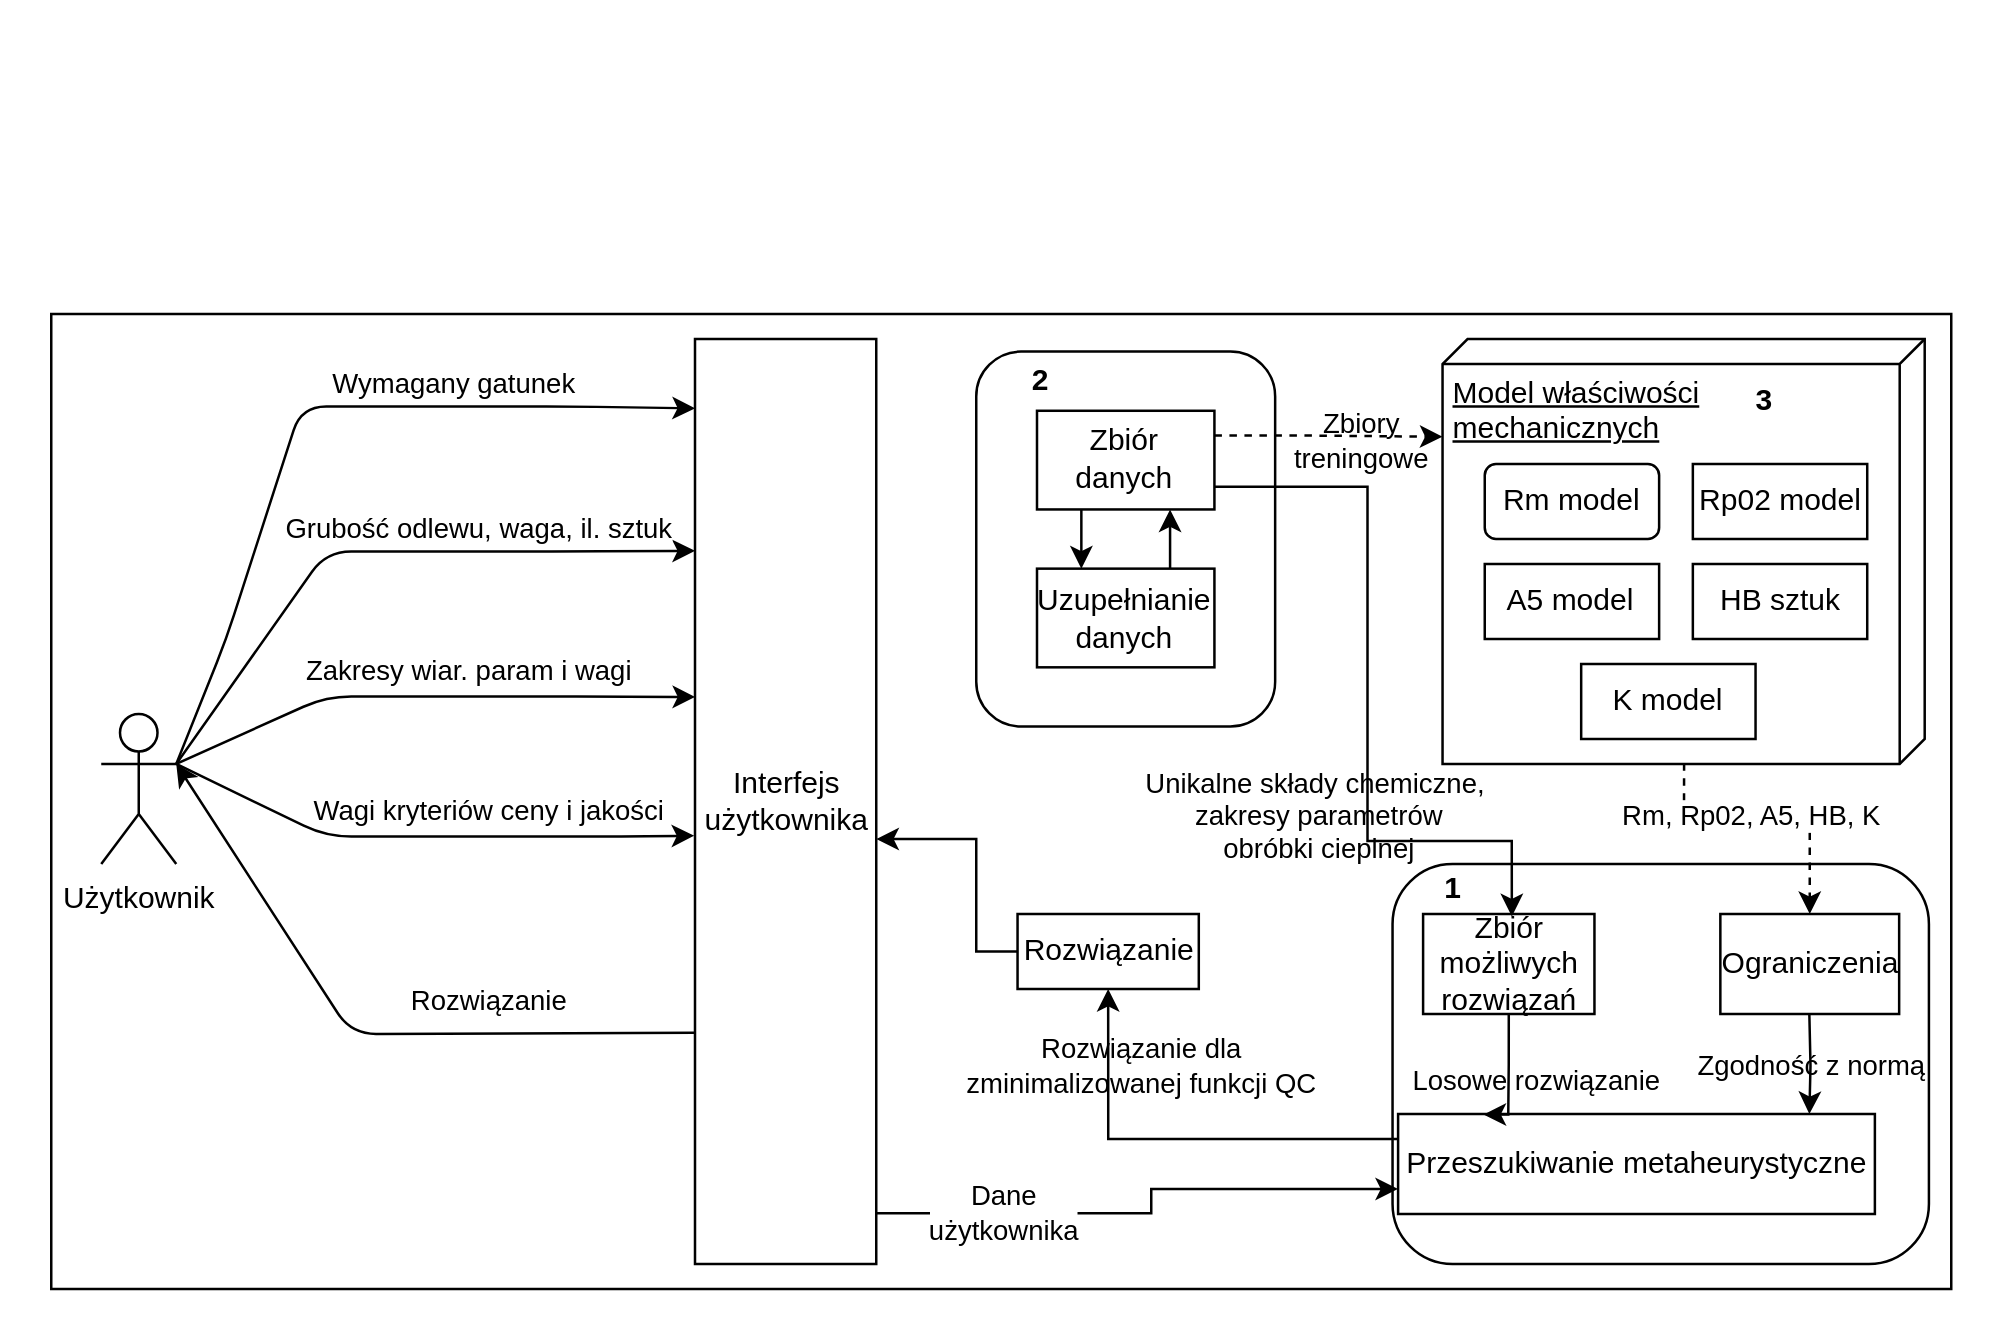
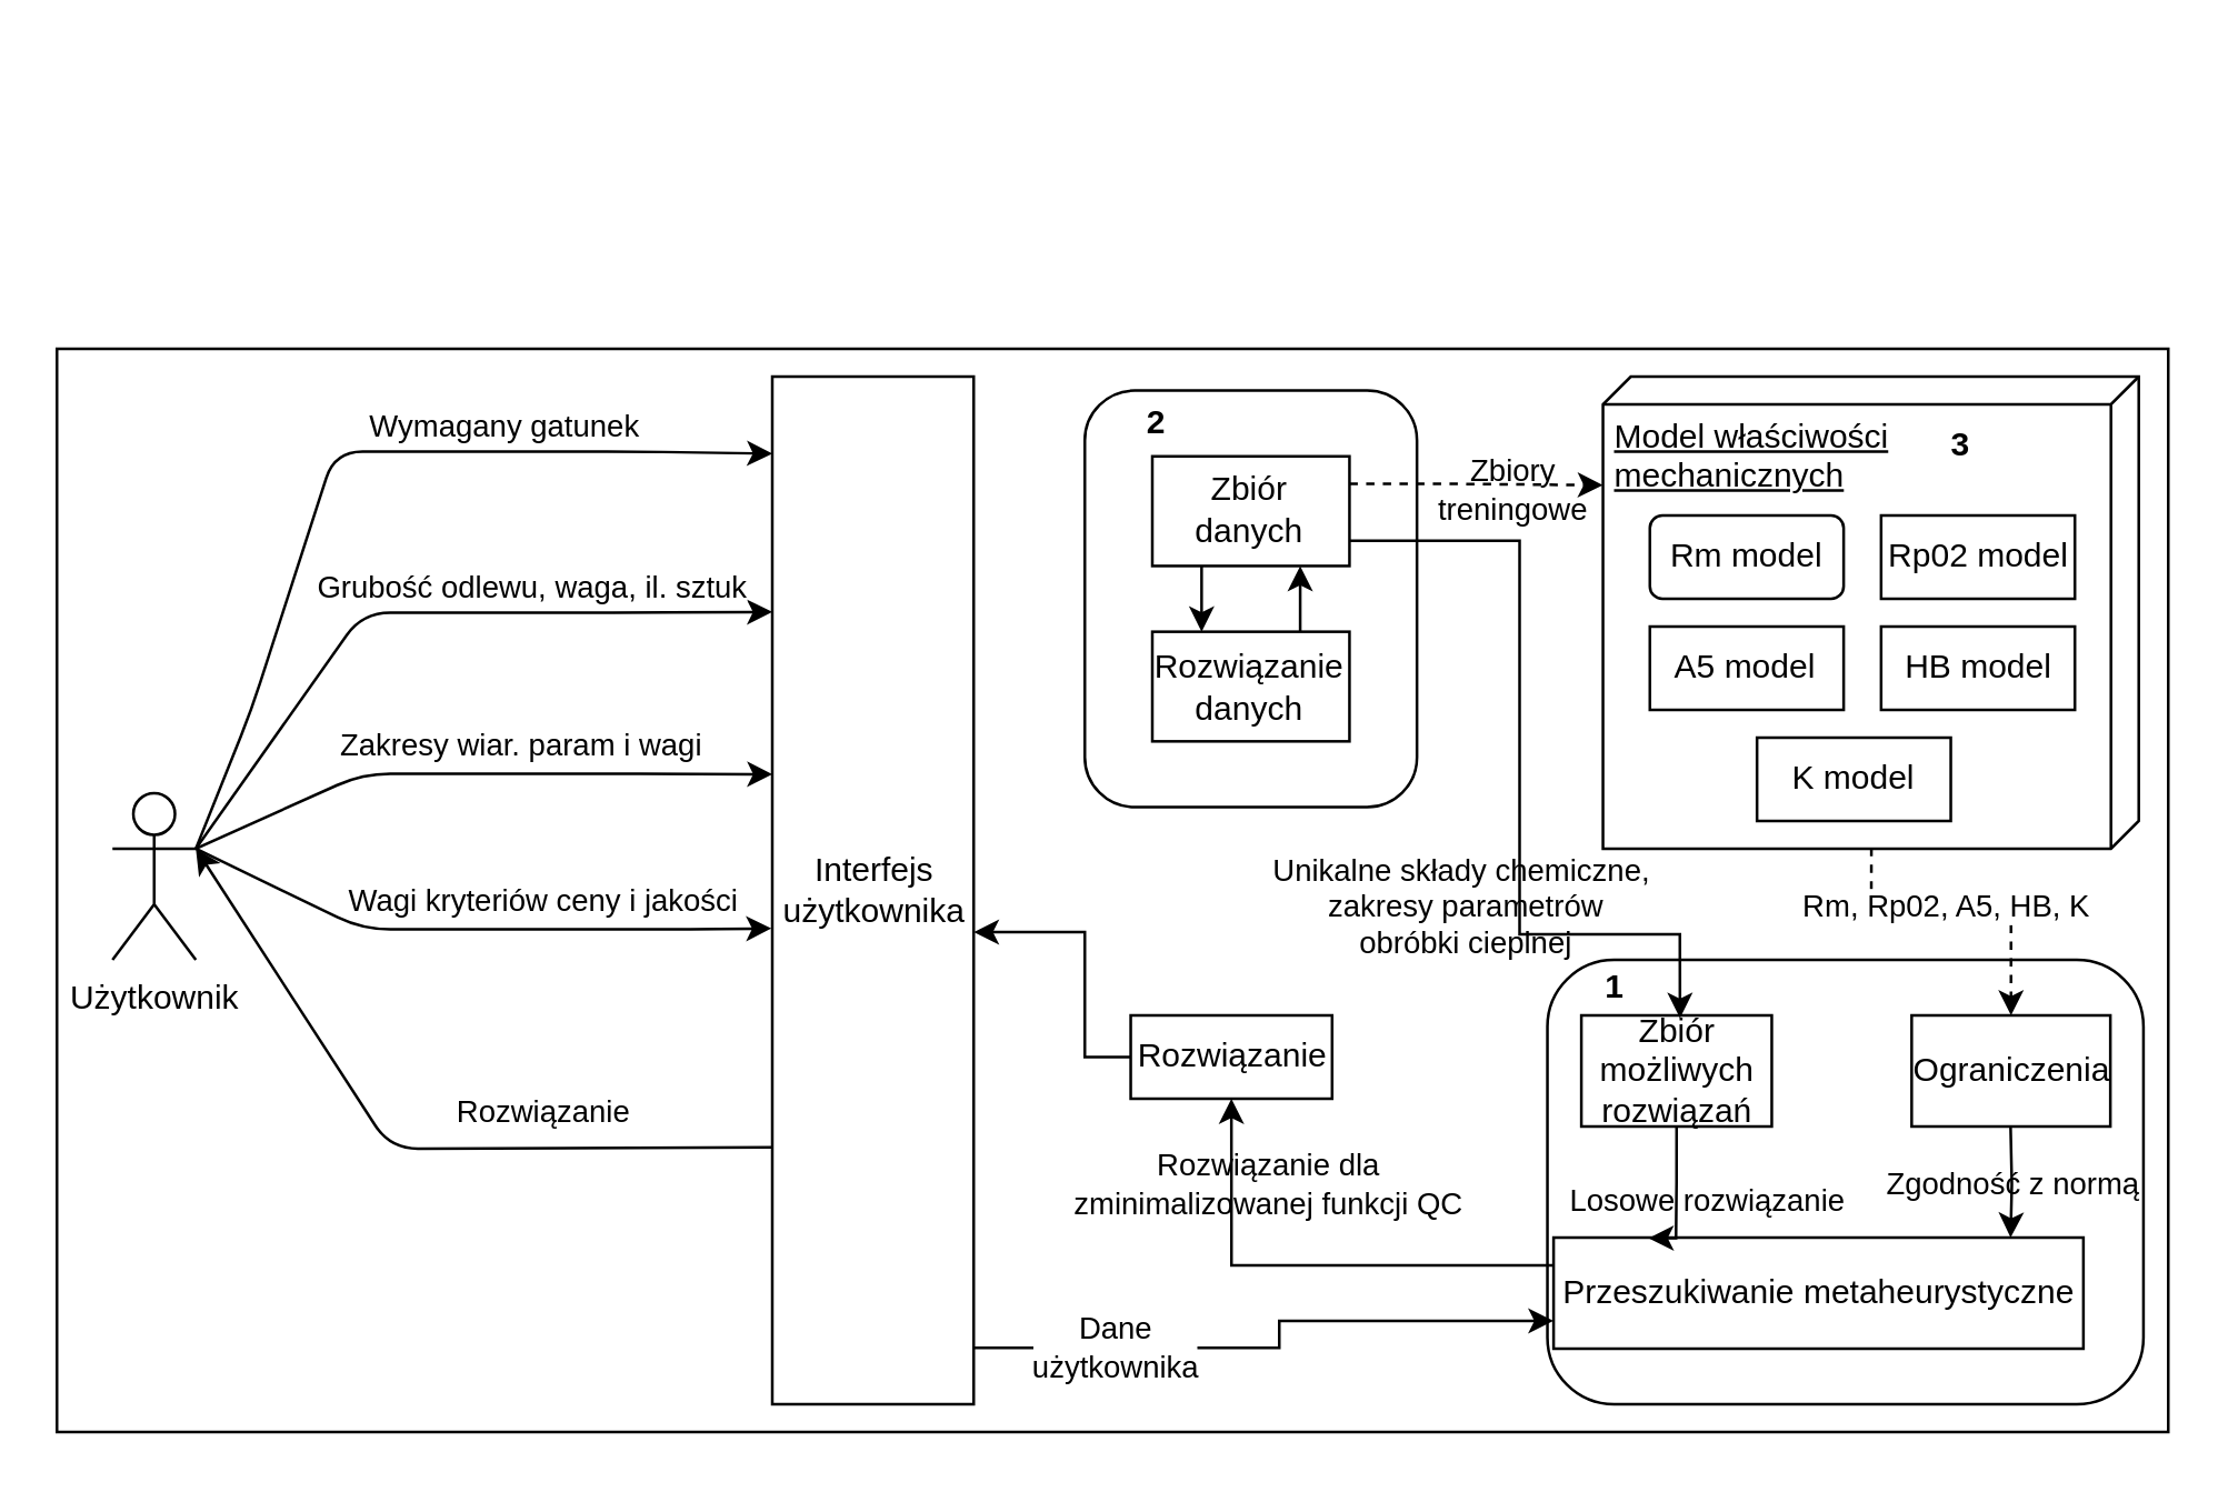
  <mxCell id="0" />
  <mxCell id="1" parent="0" />
  <mxCell id="2" value="" style="rounded=0;whiteSpace=wrap;html=1;labelBackgroundColor=#ffffff;" vertex="1" parent="1"><mxGeometry x="20" y="125" width="760" height="390" as="geometry" /></mxCell>
  <mxCell id="3" value="Użytkownik" style="shape=umlActor;verticalLabelPosition=bottom;labelBackgroundColor=#ffffff;verticalAlign=top;html=1;outlineConnect=0;" parent="1" vertex="1"><mxGeometry x="40" y="285" width="30" height="60" as="geometry" /></mxCell>
  <mxCell id="4" value="Interfejs użytkownika" style="rounded=0;whiteSpace=wrap;html=1;" parent="1" vertex="1"><mxGeometry x="277.5" y="135" width="72.5" height="370" as="geometry" /></mxCell>
  <mxCell id="5" value="" style="endArrow=classic;html=1;exitX=1;exitY=0.333;exitDx=0;exitDy=0;exitPerimeter=0;entryX=0;entryY=0.075;entryDx=0;entryDy=0;entryPerimeter=0;" parent="1" source="3" target="4" edge="1"><mxGeometry width="50" height="50" relative="1" as="geometry"><mxPoint x="107.5" y="185" as="sourcePoint" /><mxPoint x="442.5" y="245" as="targetPoint" /><Array as="points"><mxPoint x="90" y="255" /><mxPoint x="120" y="162" /><mxPoint x="190" y="162" /><mxPoint x="228" y="162" /></Array></mxGeometry></mxCell>
  <mxCell id="6" value="Wymagany gatunek" style="edgeLabel;html=1;align=center;verticalAlign=middle;resizable=0;points=[];" parent="5" vertex="1" connectable="0"><mxGeometry x="0.088" y="1" relative="1" as="geometry"><mxPoint x="43.57" y="-8.72" as="offset" /></mxGeometry></mxCell>
  <mxCell id="7" value="" style="endArrow=classic;html=1;entryX=0;entryY=0.229;entryDx=0;entryDy=0;entryPerimeter=0;exitX=1;exitY=0.333;exitDx=0;exitDy=0;exitPerimeter=0;" parent="1" target="4" edge="1" source="3"><mxGeometry width="50" height="50" relative="1" as="geometry"><mxPoint x="120" y="265" as="sourcePoint" /><mxPoint x="371.5" y="85" as="targetPoint" /><Array as="points"><mxPoint x="130" y="220" /><mxPoint x="230" y="220" /></Array></mxGeometry></mxCell>
  <mxCell id="8" value="Grubość odlewu, waga, il. sztuk" style="edgeLabel;html=1;align=center;verticalAlign=middle;resizable=0;points=[];" parent="7" vertex="1" connectable="0"><mxGeometry x="0.533" y="-2" relative="1" as="geometry"><mxPoint x="-28.29" y="-12.0" as="offset" /></mxGeometry></mxCell>
  <mxCell id="9" value="" style="endArrow=classic;html=1;entryX=0.001;entryY=0.387;entryDx=0;entryDy=0;entryPerimeter=0;exitX=1;exitY=0.333;exitDx=0;exitDy=0;exitPerimeter=0;" parent="1" target="4" edge="1" source="3"><mxGeometry width="50" height="50" relative="1" as="geometry"><mxPoint x="100" y="305" as="sourcePoint" /><mxPoint x="375.708" y="245" as="targetPoint" /><Array as="points"><mxPoint x="130" y="278" /><mxPoint x="180" y="278" /><mxPoint x="220" y="278" /></Array></mxGeometry></mxCell>
  <mxCell id="10" value="Zakresy wiar. param i wagi" style="edgeLabel;html=1;align=center;verticalAlign=middle;resizable=0;points=[];" parent="9" vertex="1" connectable="0"><mxGeometry x="-0.25" y="2" relative="1" as="geometry"><mxPoint x="42.11" y="-8.21" as="offset" /></mxGeometry></mxCell>
  <mxCell id="11" value="" style="endArrow=classic;html=1;entryX=-0.004;entryY=0.537;entryDx=0;entryDy=0;entryPerimeter=0;exitX=1;exitY=0.333;exitDx=0;exitDy=0;exitPerimeter=0;" parent="1" edge="1" target="4" source="3"><mxGeometry width="50" height="50" relative="1" as="geometry"><mxPoint x="110" y="305" as="sourcePoint" /><mxPoint x="257.5" y="245" as="targetPoint" /><Array as="points"><mxPoint x="130" y="334" /><mxPoint x="170" y="334" /><mxPoint x="248" y="334" /></Array></mxGeometry></mxCell>
  <mxCell id="12" value="Wagi kryteriów ceny i jakości" style="edgeLabel;html=1;align=center;verticalAlign=middle;resizable=0;points=[];" parent="11" vertex="1" connectable="0"><mxGeometry x="-0.059" y="-1" relative="1" as="geometry"><mxPoint x="29.94" y="-12" as="offset" /></mxGeometry></mxCell>
  <mxCell id="13" style="edgeStyle=orthogonalEdgeStyle;rounded=0;orthogonalLoop=1;jettySize=auto;html=1;exitX=0;exitY=0.5;exitDx=0;exitDy=0;" parent="1" source="14" target="4" edge="1"><mxGeometry relative="1" as="geometry"><Array as="points"><mxPoint x="390" y="380" /><mxPoint x="390" y="335" /></Array></mxGeometry></mxCell>
  <mxCell id="14" value="Rozwiązanie" style="rounded=0;whiteSpace=wrap;html=1;" parent="1" vertex="1"><mxGeometry x="406.52" y="365" width="72.5" height="30" as="geometry" /></mxCell>
  <mxCell id="15" value="" style="endArrow=classic;html=1;exitX=0;exitY=0.75;exitDx=0;exitDy=0;entryX=1;entryY=0.333;entryDx=0;entryDy=0;entryPerimeter=0;" parent="1" edge="1" target="3" source="4"><mxGeometry width="50" height="50" relative="1" as="geometry"><mxPoint x="207.5" y="245" as="sourcePoint" /><mxPoint x="140" y="365" as="targetPoint" /><Array as="points"><mxPoint x="140" y="413" /></Array></mxGeometry></mxCell>
  <mxCell id="16" value="Rozwiązanie" style="edgeLabel;html=1;align=center;verticalAlign=middle;resizable=0;points=[];" parent="15" vertex="1" connectable="0"><mxGeometry x="0.049" y="2" relative="1" as="geometry"><mxPoint x="57.61" y="-12" as="offset" /></mxGeometry></mxCell>
  <mxCell id="17" value="" style="group" parent="1" vertex="1" connectable="0"><mxGeometry x="460" y="20" width="250" height="270" as="geometry" /></mxCell>
  <mxCell id="18" value="" style="group" parent="17" vertex="1" connectable="0"><mxGeometry x="-70.002" y="120.034" width="119.565" height="149.966" as="geometry" /></mxCell>
  <mxCell id="19" value="" style="rounded=1;whiteSpace=wrap;html=1;" parent="18" vertex="1"><mxGeometry width="119.565" height="149.966" as="geometry" /></mxCell>
  <mxCell id="20" value="Zbiór danych" style="rounded=0;whiteSpace=wrap;html=1;" parent="18" vertex="1"><mxGeometry x="24.304" y="23.679" width="70.966" height="39.465" as="geometry" /></mxCell>
  <mxCell id="21" style="edgeStyle=orthogonalEdgeStyle;rounded=0;orthogonalLoop=1;jettySize=auto;html=1;exitX=0.75;exitY=0;exitDx=0;exitDy=0;entryX=0.75;entryY=1;entryDx=0;entryDy=0;" parent="18" source="22" target="20" edge="1"><mxGeometry relative="1" as="geometry" /></mxCell>
- <mxCell id="22" value="Uzupełnianie danych" style="rounded=0;whiteSpace=wrap;html=1;" parent="18" vertex="1"><mxGeometry x="24.304" y="86.822" width="70.966" height="39.465" as="geometry" /></mxCell>
+ <mxCell id="22" value="Rozwiązanie danych" style="rounded=0;whiteSpace=wrap;html=1;" parent="18" vertex="1"><mxGeometry x="24.304" y="86.822" width="70.966" height="39.465" as="geometry" /></mxCell>
  <mxCell id="23" style="edgeStyle=orthogonalEdgeStyle;rounded=0;orthogonalLoop=1;jettySize=auto;html=1;exitX=0.25;exitY=1;exitDx=0;exitDy=0;entryX=0.25;entryY=0;entryDx=0;entryDy=0;" parent="18" source="20" target="22" edge="1"><mxGeometry relative="1" as="geometry" /></mxCell>
  <mxCell id="24" style="edgeStyle=orthogonalEdgeStyle;rounded=0;orthogonalLoop=1;jettySize=auto;html=1;exitX=0.5;exitY=1;exitDx=0;exitDy=0;" parent="18" source="20" target="20" edge="1"><mxGeometry relative="1" as="geometry" /></mxCell>
  <mxCell id="25" value="&lt;b&gt;2&lt;/b&gt;" style="text;html=1;strokeColor=none;fillColor=none;align=center;verticalAlign=middle;whiteSpace=wrap;rounded=0;" parent="18" vertex="1"><mxGeometry x="10.362" y="4.357" width="31.884" height="15.786" as="geometry" /></mxCell>
  <mxCell id="26" style="edgeStyle=orthogonalEdgeStyle;rounded=0;orthogonalLoop=1;jettySize=auto;html=1;exitX=1;exitY=0.25;exitDx=0;exitDy=0;entryX=0.23;entryY=1;entryDx=0;entryDy=0;entryPerimeter=0;dashed=1;" parent="1" source="20" target="41" edge="1"><mxGeometry relative="1" as="geometry"><mxPoint x="556.52" y="174" as="targetPoint" /><Array as="points"><mxPoint x="520.52" y="174" /></Array></mxGeometry></mxCell>
  <mxCell id="27" value="Zbiory &lt;br&gt;treningowe" style="edgeLabel;html=1;align=center;verticalAlign=middle;resizable=0;points=[];labelBackgroundColor=none;" parent="26" vertex="1" connectable="0"><mxGeometry x="0.24" y="2" relative="1" as="geometry"><mxPoint x="0.95" y="3.22" as="offset" /></mxGeometry></mxCell>
  <mxCell id="28" value="" style="group" parent="1" vertex="1" connectable="0"><mxGeometry x="556.521" y="345" width="214.554" height="160" as="geometry" /></mxCell>
  <mxCell id="29" value="" style="rounded=1;whiteSpace=wrap;html=1;" parent="28" vertex="1"><mxGeometry width="214.554" height="160" as="geometry" /></mxCell>
  <mxCell id="30" value="Zbiór możliwych rozwiązań" style="rounded=0;whiteSpace=wrap;html=1;" parent="28" vertex="1"><mxGeometry x="12.219" y="20" width="68.538" height="40" as="geometry" /></mxCell>
  <mxCell id="31" value="Ograniczenia" style="rounded=0;whiteSpace=wrap;html=1;" parent="28" vertex="1"><mxGeometry x="131.116" y="20" width="71.518" height="40" as="geometry" /></mxCell>
  <mxCell id="32" value="&lt;b&gt;1&lt;/b&gt;" style="text;html=1;strokeColor=none;fillColor=none;align=center;verticalAlign=middle;whiteSpace=wrap;rounded=0;" parent="28" vertex="1"><mxGeometry x="12.218" width="23.839" height="20" as="geometry" /></mxCell>
  <mxCell id="33" value="Przeszukiwanie metaheurystyczne" style="rounded=0;whiteSpace=wrap;html=1;" parent="28" vertex="1"><mxGeometry x="2.219" y="100" width="190.714" height="40" as="geometry" /></mxCell>
  <mxCell id="34" style="edgeStyle=orthogonalEdgeStyle;rounded=0;orthogonalLoop=1;jettySize=auto;html=1;exitX=0.5;exitY=1;exitDx=0;exitDy=0;entryX=0.179;entryY=0.006;entryDx=0;entryDy=0;entryPerimeter=0;" parent="28" source="30" target="33" edge="1"><mxGeometry y="-30" as="geometry"><Array as="points"><mxPoint x="46.286" y="80" /><mxPoint x="46.286" y="80" /></Array></mxGeometry></mxCell>
  <mxCell id="35" value="Losowe rozwiązanie" style="edgeLabel;html=1;align=center;verticalAlign=middle;resizable=0;points=[];labelBackgroundColor=none;" parent="34" vertex="1" connectable="0"><mxGeometry x="0.044" y="-1" relative="1" as="geometry"><mxPoint x="11.43" y="0.8" as="offset" /></mxGeometry></mxCell>
  <mxCell id="36" style="edgeStyle=orthogonalEdgeStyle;rounded=0;orthogonalLoop=1;jettySize=auto;html=1;exitX=0.5;exitY=1;exitDx=0;exitDy=0;entryX=0.811;entryY=0.008;entryDx=0;entryDy=0;entryPerimeter=0;" parent="28" edge="1"><mxGeometry x="-0.164" y="-30.32" as="geometry"><mxPoint x="166.711" y="59.68" as="sourcePoint" /><mxPoint x="166.724" y="100.0" as="targetPoint" /></mxGeometry></mxCell>
  <mxCell id="37" value="Zgodność z normą" style="edgeLabel;html=1;align=center;verticalAlign=middle;resizable=0;points=[];labelBackgroundColor=none;" parent="36" vertex="1" connectable="0"><mxGeometry x="-0.267" relative="1" as="geometry"><mxPoint x="4.441e-16" y="5.33" as="offset" /></mxGeometry></mxCell>
  <mxCell id="38" style="edgeStyle=orthogonalEdgeStyle;rounded=0;orthogonalLoop=1;jettySize=auto;html=1;exitX=0.998;exitY=0.499;exitDx=0;exitDy=0;exitPerimeter=0;entryX=0.5;entryY=0;entryDx=0;entryDy=0;dashed=1;" parent="1" source="41" target="31" edge="1"><mxGeometry x="586.52" y="30" as="geometry"><Array as="points"><mxPoint x="673" y="325" /><mxPoint x="723" y="325" /></Array></mxGeometry></mxCell>
  <mxCell id="39" value="Rm, Rp02, A5, HB, K" style="edgeLabel;html=1;align=center;verticalAlign=middle;resizable=0;points=[];labelBorderColor=none;labelBackgroundColor=#ffffff;" parent="38" vertex="1" connectable="0"><mxGeometry x="-0.446" relative="1" as="geometry"><mxPoint x="15.74" y="-3.553e-15" as="offset" /></mxGeometry></mxCell>
  <mxCell id="40" value="" style="group" vertex="1" connectable="0" parent="1"><mxGeometry x="576.52" y="135" width="192.857" height="170" as="geometry" /></mxCell>
  <mxCell id="41" value="Model właściwości&lt;br&gt;mechanicznych" style="verticalAlign=top;align=left;spacingTop=8;spacingLeft=2;spacingRight=12;shape=cube;size=10;direction=south;fontStyle=4;html=1;" parent="40" vertex="1"><mxGeometry width="192.857" height="170" as="geometry" /></mxCell>
  <mxCell id="42" value="K model" style="whiteSpace=wrap;html=1;" parent="40" vertex="1"><mxGeometry x="55.45" y="130" width="69.75" height="30" as="geometry" /></mxCell>
  <mxCell id="43" value="Rm model" style="html=1;rounded=1;" parent="40" vertex="1"><mxGeometry x="16.878" y="50" width="69.75" height="30" as="geometry" /></mxCell>
  <mxCell id="44" value="Rp02 model" style="whiteSpace=wrap;html=1;" parent="40" vertex="1"><mxGeometry x="100.125" y="50" width="69.75" height="30" as="geometry" /></mxCell>
  <mxCell id="45" value="A5 model" style="whiteSpace=wrap;html=1;" parent="40" vertex="1"><mxGeometry x="16.878" y="90" width="69.75" height="30" as="geometry" /></mxCell>
- <mxCell id="46" value="HB sztuk" style="whiteSpace=wrap;html=1;" parent="40" vertex="1"><mxGeometry x="100.125" y="90" width="69.75" height="30" as="geometry" /></mxCell>
+ <mxCell id="46" value="HB model" style="whiteSpace=wrap;html=1;" parent="40" vertex="1"><mxGeometry x="100.125" y="90" width="69.75" height="30" as="geometry" /></mxCell>
  <mxCell id="47" value="&lt;b&gt;3&lt;/b&gt;" style="text;html=1;strokeColor=none;fillColor=none;align=center;verticalAlign=middle;whiteSpace=wrap;rounded=0;" parent="40" vertex="1"><mxGeometry x="109.446" y="10" width="38.571" height="30" as="geometry" /></mxCell>
  <mxCell id="48" style="edgeStyle=orthogonalEdgeStyle;rounded=0;orthogonalLoop=1;jettySize=auto;html=1;exitX=0;exitY=0.25;exitDx=0;exitDy=0;entryX=0.5;entryY=1;entryDx=0;entryDy=0;" parent="1" source="33" target="14" edge="1"><mxGeometry relative="1" as="geometry"><Array as="points"><mxPoint x="443" y="455" /></Array><mxPoint x="436.52" y="125" as="sourcePoint" /><mxPoint x="442.52" y="425" as="targetPoint" /></mxGeometry></mxCell>
  <mxCell id="49" value="Rozwiązanie dla &lt;br&gt;zminimalizowanej funkcji QC" style="edgeLabel;html=1;align=center;verticalAlign=middle;resizable=0;points=[];labelBackgroundColor=none;" parent="48" vertex="1" connectable="0"><mxGeometry x="0.051" relative="1" as="geometry"><mxPoint x="-10.81" y="-30.0" as="offset" /></mxGeometry></mxCell>
  <mxCell id="50" style="edgeStyle=orthogonalEdgeStyle;rounded=0;orthogonalLoop=1;jettySize=auto;html=1;exitX=1;exitY=0.75;exitDx=0;exitDy=0;entryX=0.518;entryY=0.005;entryDx=0;entryDy=0;entryPerimeter=0;" parent="1" edge="1"><mxGeometry relative="1" as="geometry"><Array as="points"><mxPoint x="546.52" y="193.76" /><mxPoint x="546.52" y="335.76" /><mxPoint x="604.52" y="335.76" /></Array><mxPoint x="485.268" y="194.072" as="sourcePoint" /><mxPoint x="604.243" y="365.96" as="targetPoint" /></mxGeometry></mxCell>
  <mxCell id="51" value="Unikalne składy chemiczne,&amp;nbsp;&lt;br&gt;zakresy parametrów &lt;br&gt;obróbki cieplnej" style="edgeLabel;html=1;align=center;verticalAlign=middle;resizable=0;points=[];labelBackgroundColor=none;" parent="50" vertex="1" connectable="0"><mxGeometry x="0.127" y="3" relative="1" as="geometry"><mxPoint x="-23.03" y="28.2" as="offset" /></mxGeometry></mxCell>
  <mxCell id="52" style="edgeStyle=orthogonalEdgeStyle;rounded=0;orthogonalLoop=1;jettySize=auto;html=1;entryX=0;entryY=0.75;entryDx=0;entryDy=0;exitX=1.001;exitY=0.945;exitDx=0;exitDy=0;exitPerimeter=0;" parent="1" source="4" target="33" edge="1"><mxGeometry relative="1" as="geometry"><Array as="points"><mxPoint x="460" y="485" /><mxPoint x="460" y="475" /></Array><mxPoint x="350.31" y="235" as="sourcePoint" /><mxPoint x="431" y="495" as="targetPoint" /></mxGeometry></mxCell>
  <mxCell id="53" value="Dane &lt;br&gt;użytkownika" style="edgeLabel;html=1;align=center;verticalAlign=middle;resizable=0;points=[];labelBackgroundColor=#ffffff;" parent="52" vertex="1" connectable="0"><mxGeometry x="-0.092" y="-3" relative="1" as="geometry"><mxPoint x="-48.08" y="-3.11" as="offset" /></mxGeometry></mxCell>
